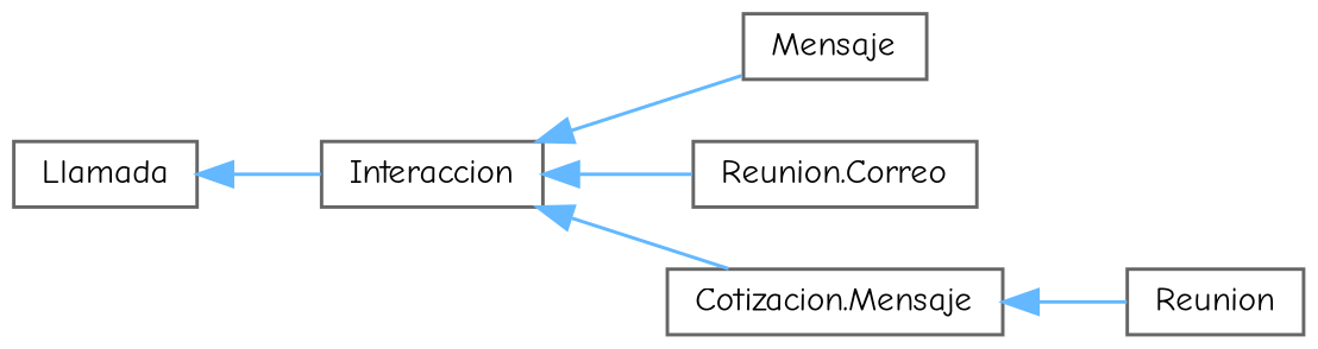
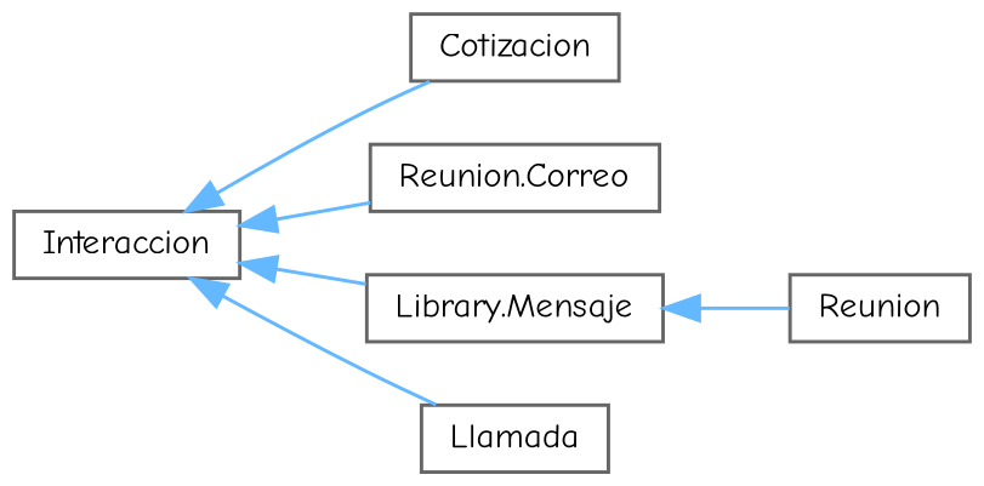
  digraph {
    fontname="Comic Neue"
    rankdir=LR
    node [color=grey40 fillcolor=white fontname="Comic Neue" fontsize=10 shape=box style=filled]
    edge [color=steelblue1 dir=back fontname="Comic Neue" fontsize=10 labelfontname=Helvetica labelfontsize=10 style=solid]
    n1 [height=0.2 label=Interaccion width=0.4]
-   n2 [height=0.2 label=Mensaje width=0.4]
+   n2 [height=0.2 label=Cotizacion width=0.4]
    n3 [height=0.2 label="Reunion.Correo" width=0.4]
-   n4 [height=0.2 label="Cotizacion.Mensaje" width=0.4]
+   n4 [height=0.2 label="Library.Mensaje" width=0.4]
    n5 [height=0.2 label=Llamada width=0.4]
    n6 [height=0.2 label=Reunion width=0.4]
    n1 -> n2
    n1 -> n3
    n1 -> n4
-   n5 -> n1
+   n1 -> n5
    n4 -> n6
  }
